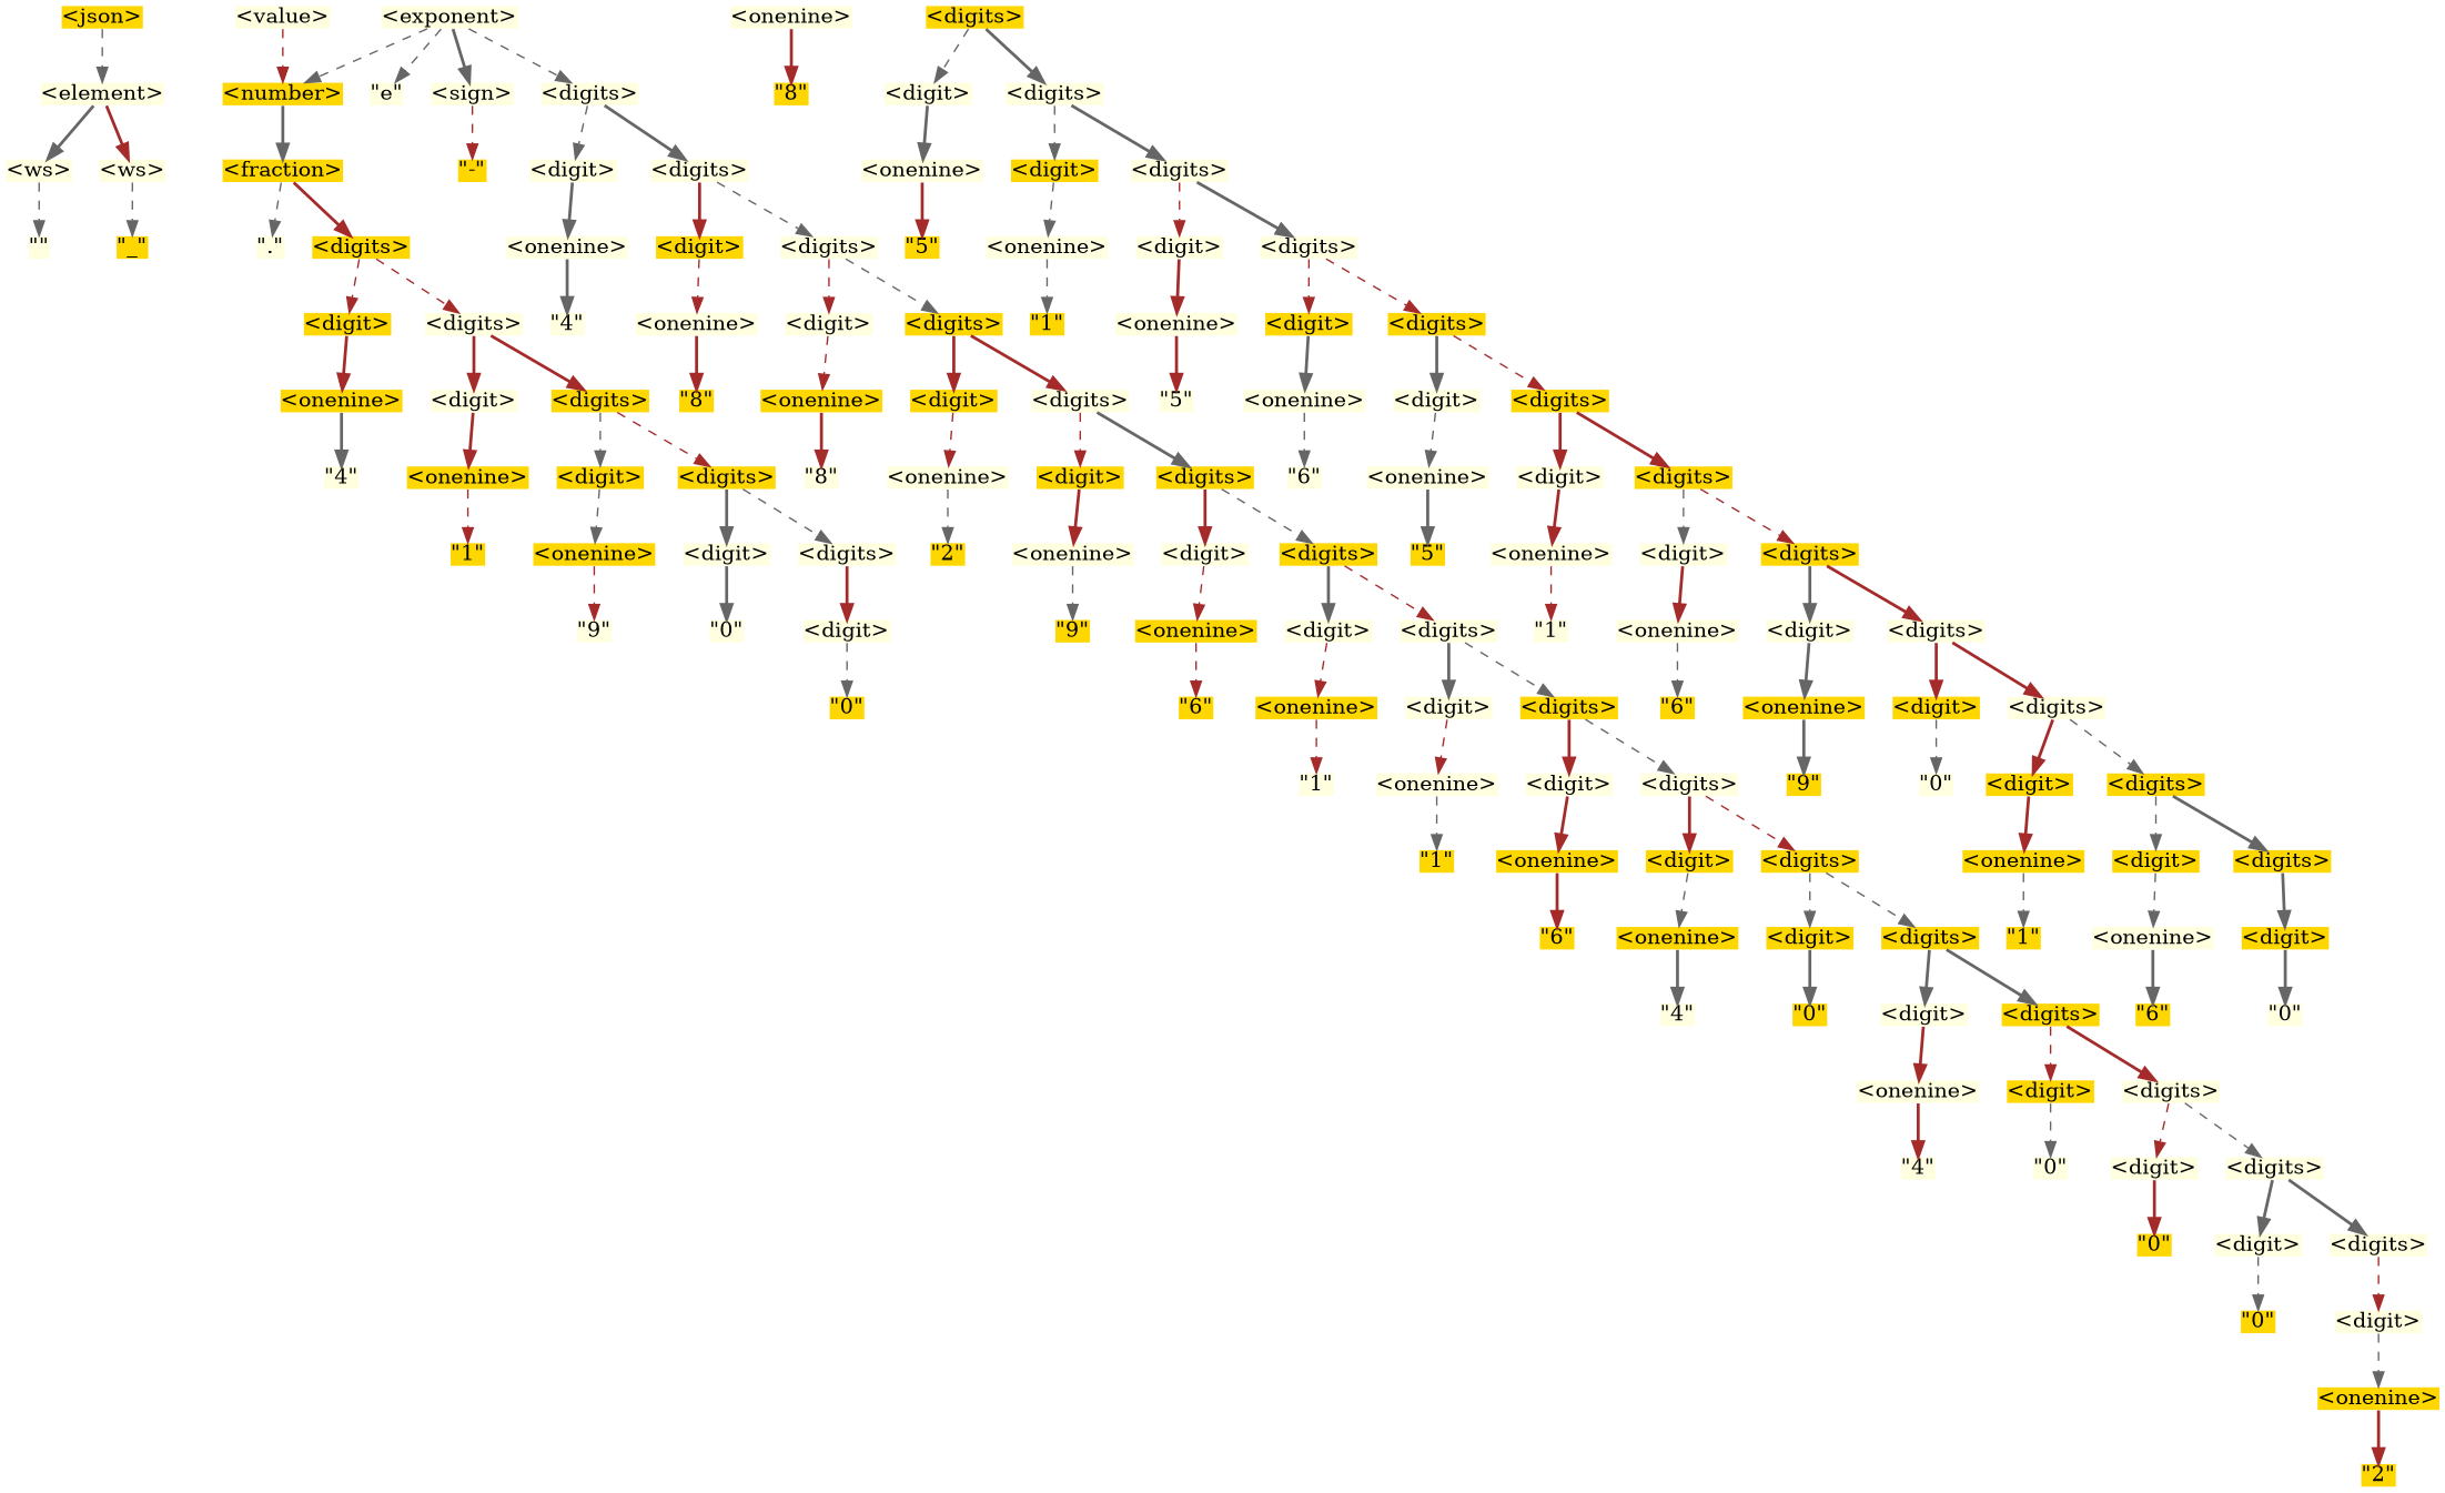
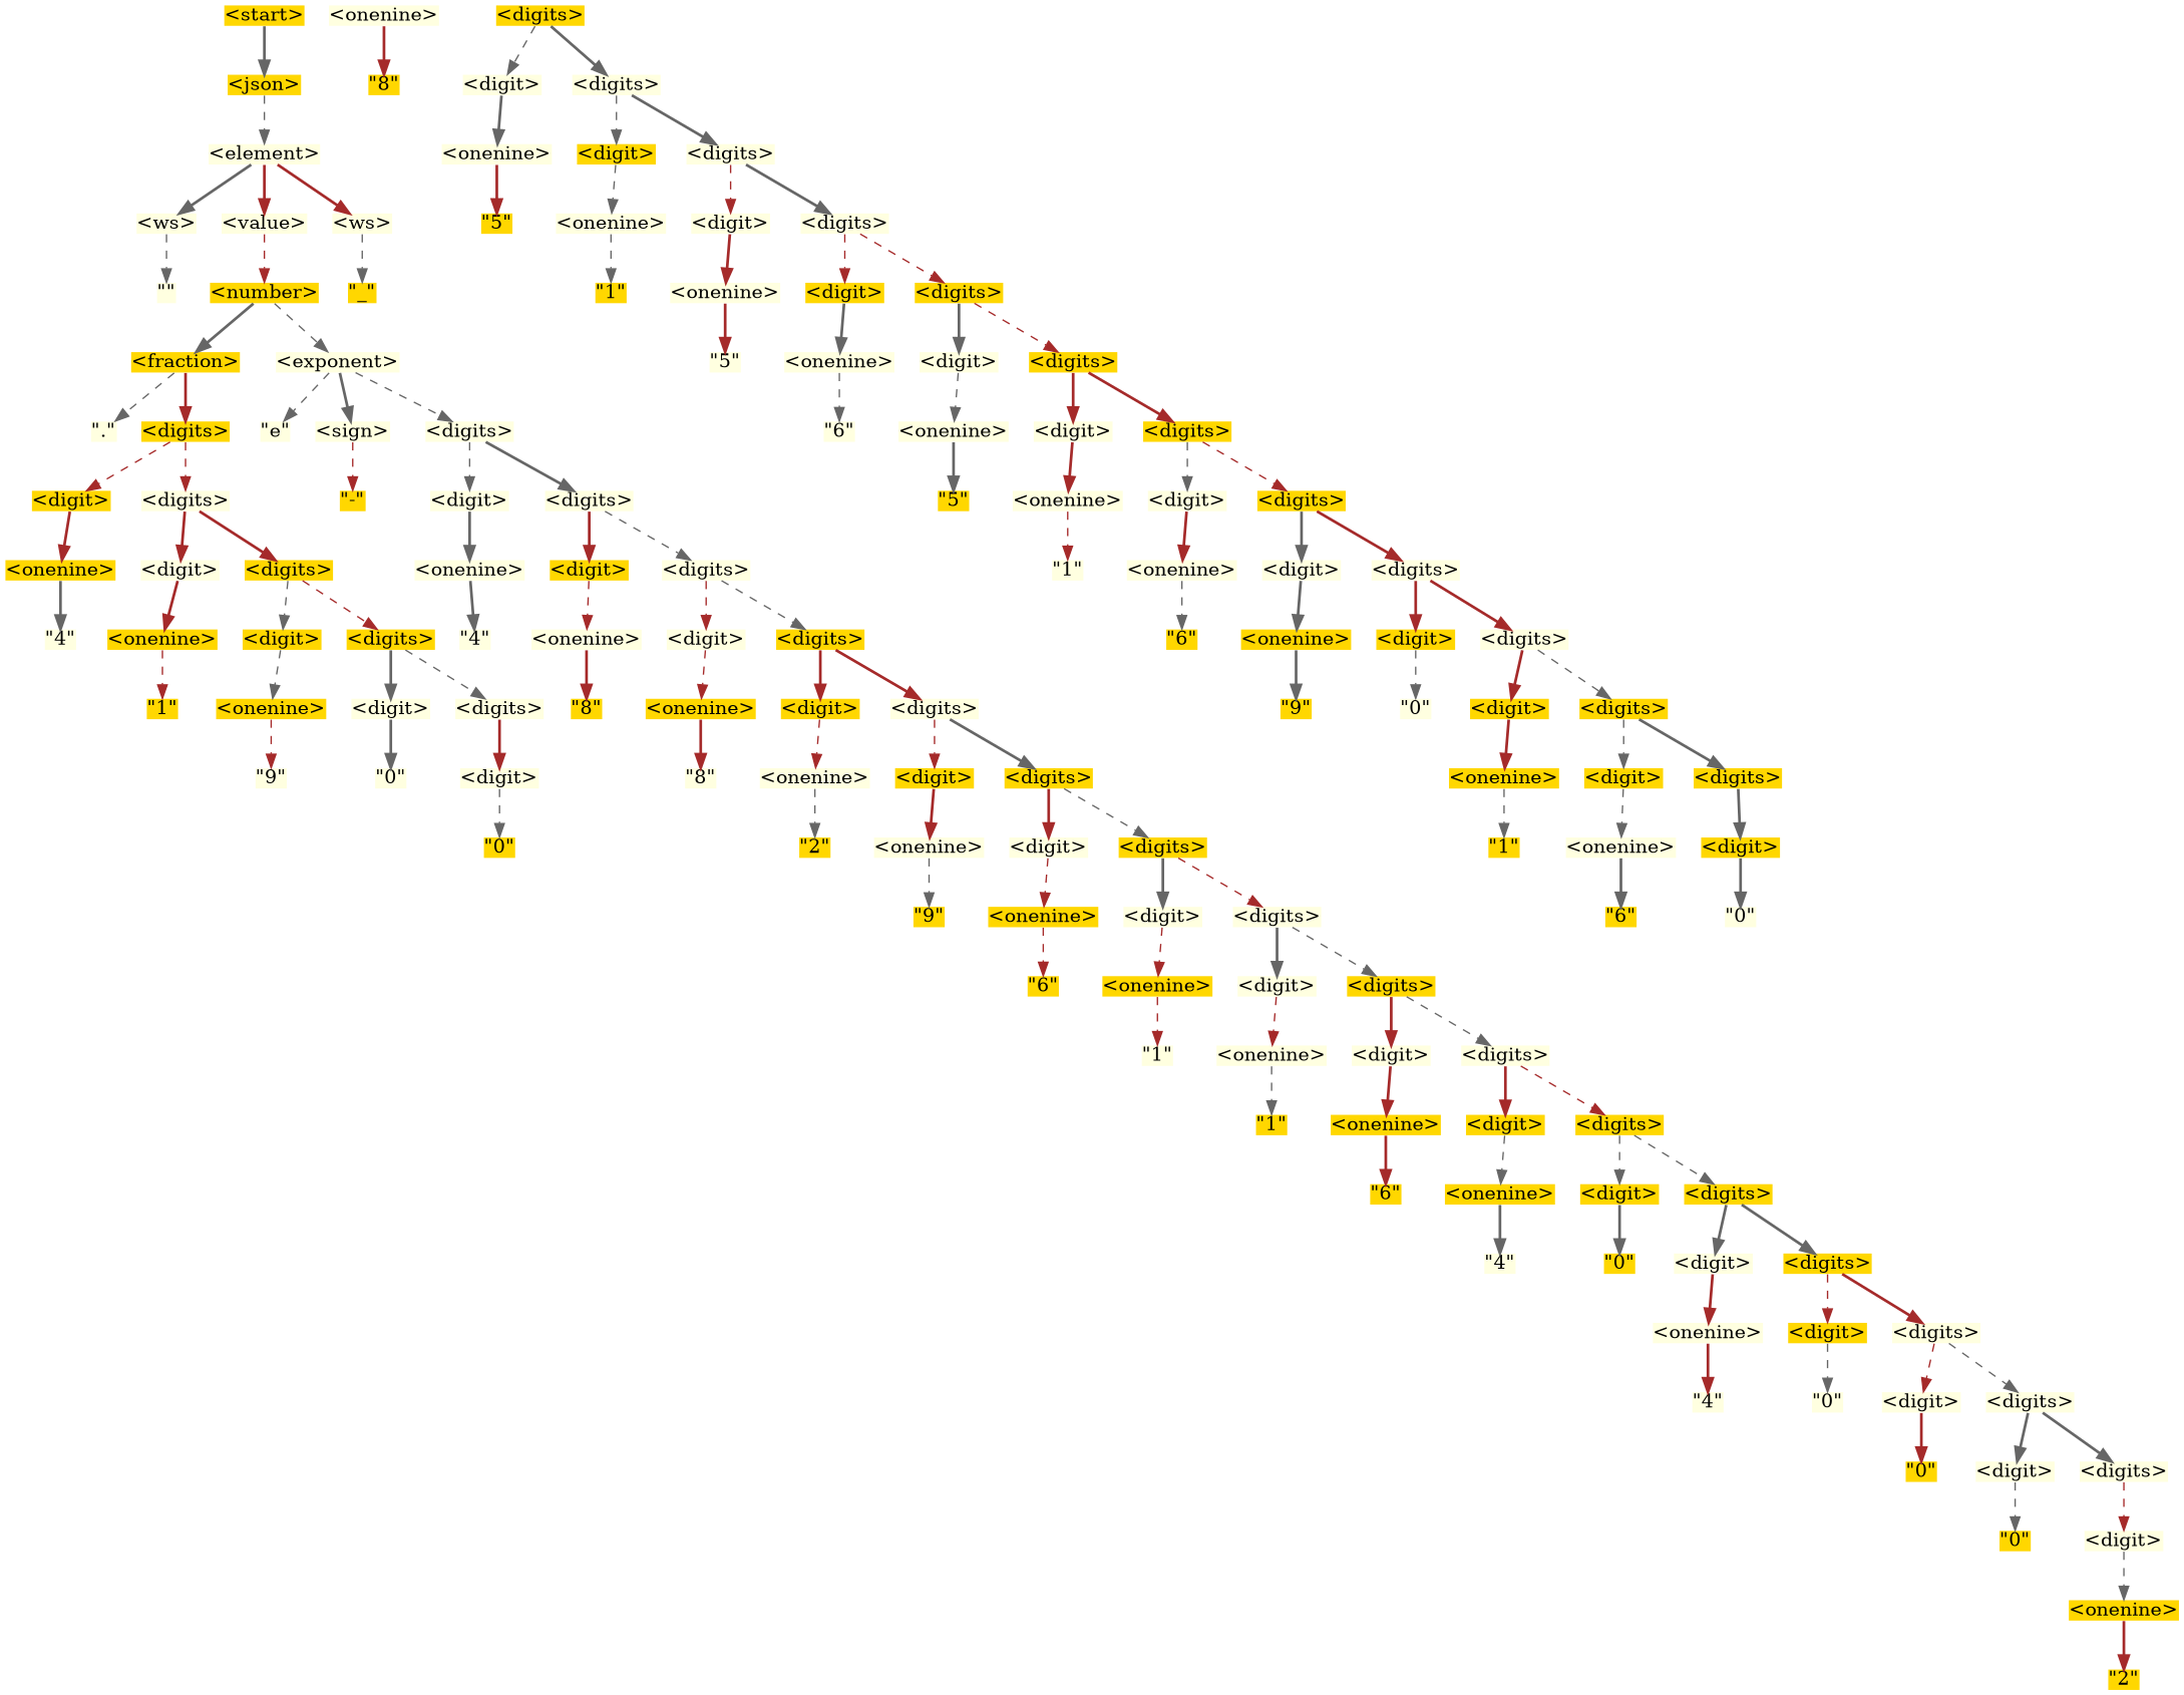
  digraph {
    node [fillcolor=lightyellow shape=plain style=filled]
    edge [color=gray40 style=bold]
+   n1 [fillcolor=gold label="\<start\>"]
    n2 [fillcolor=gold label="\<json\>"]
    n3 [label="\<element\>"]
    n4 [label="\<ws\>"]
    n5 [label="\<value\>"]
    n6 [label="\<ws\>"]
    n7 [label="\"\""]
    n8 [fillcolor=gold label="\<number\>"]
    n9 [fillcolor=gold label="\"_\""]
    n10 [fillcolor=gold label="\<fraction\>"]
    n11 [label="\<exponent\>"]
    n12 [label="\".\""]
    n13 [fillcolor=gold label="\<digits\>"]
    n14 [label="\"e\""]
    n15 [label="\<sign\>"]
    n16 [label="\<digits\>"]
    n17 [label="\<onenine\>"]
    n18 [fillcolor=gold label="\"8\""]
    n19 [fillcolor=gold label="\<digits\>"]
    n20 [label="\<digit\>"]
    n21 [label="\<digits\>"]
    n22 [fillcolor=gold label="\<digit\>"]
    n23 [label="\<digits\>"]
    n24 [fillcolor=gold label="\"-\""]
    n25 [label="\<digit\>"]
    n26 [label="\<digits\>"]
    n27 [label="\<onenine\>"]
    n28 [fillcolor=gold label="\<digit\>"]
    n29 [label="\<digits\>"]
    n30 [fillcolor=gold label="\<onenine\>"]
    n31 [label="\<digit\>"]
    n32 [fillcolor=gold label="\<digits\>"]
    n33 [label="\<onenine\>"]
    n34 [fillcolor=gold label="\<digit\>"]
    n35 [label="\<digits\>"]
    n36 [fillcolor=gold label="\"5\""]
    n37 [label="\<onenine\>"]
    n38 [label="\<digit\>"]
    n39 [label="\<digits\>"]
    n40 [label="\"4\""]
    n41 [fillcolor=gold label="\<onenine\>"]
    n42 [fillcolor=gold label="\<digit\>"]
    n43 [fillcolor=gold label="\<digits\>"]
    n44 [label="\"4\""]
    n45 [label="\<onenine\>"]
    n46 [label="\<digit\>"]
    n47 [fillcolor=gold label="\<digits\>"]
    n48 [fillcolor=gold label="\"1\""]
    n49 [label="\<onenine\>"]
    n50 [fillcolor=gold label="\<digit\>"]
    n51 [fillcolor=gold label="\<digits\>"]
    n52 [fillcolor=gold label="\"1\""]
    n53 [fillcolor=gold label="\<onenine\>"]
    n54 [label="\<digit\>"]
    n55 [label="\<digits\>"]
    n56 [fillcolor=gold label="\"8\""]
    n57 [fillcolor=gold label="\<onenine\>"]
    n58 [fillcolor=gold label="\<digit\>"]
    n59 [label="\<digits\>"]
    n60 [label="\"5\""]
    n61 [label="\<onenine\>"]
    n62 [label="\<digit\>"]
    n63 [fillcolor=gold label="\<digits\>"]
    n64 [label="\"9\""]
    n65 [label="\"0\""]
    n66 [label="\<digit\>"]
    n67 [label="\"8\""]
    n68 [label="\<onenine\>"]
    n69 [fillcolor=gold label="\<digit\>"]
    n70 [fillcolor=gold label="\<digits\>"]
    n71 [label="\"6\""]
    n72 [label="\<onenine\>"]
    n73 [label="\<digit\>"]
    n74 [fillcolor=gold label="\<digits\>"]
    n75 [fillcolor=gold label="\"0\""]
    n76 [fillcolor=gold label="\"2\""]
    n77 [label="\<onenine\>"]
    n78 [label="\<digit\>"]
    n79 [fillcolor=gold label="\<digits\>"]
    n80 [fillcolor=gold label="\"5\""]
    n81 [label="\<onenine\>"]
    n82 [label="\<digit\>"]
    n83 [fillcolor=gold label="\<digits\>"]
    n84 [fillcolor=gold label="\"9\""]
    n85 [fillcolor=gold label="\<onenine\>"]
    n86 [label="\<digit\>"]
    n87 [label="\<digits\>"]
    n88 [label="\"1\""]
    n89 [label="\<onenine\>"]
    n90 [label="\<digit\>"]
    n91 [label="\<digits\>"]
    n92 [fillcolor=gold label="\"6\""]
    n93 [fillcolor=gold label="\<onenine\>"]
    n94 [label="\<digit\>"]
    n95 [fillcolor=gold label="\<digits\>"]
    n96 [fillcolor=gold label="\"6\""]
    n97 [fillcolor=gold label="\<onenine\>"]
    n98 [fillcolor=gold label="\<digit\>"]
    n99 [label="\<digits\>"]
    n100 [label="\"1\""]
    n101 [label="\<onenine\>"]
    n102 [label="\<digit\>"]
    n103 [label="\<digits\>"]
    n104 [fillcolor=gold label="\"9\""]
    n105 [label="\"0\""]
    n106 [fillcolor=gold label="\<digit\>"]
    n107 [fillcolor=gold label="\<digits\>"]
    n108 [fillcolor=gold label="\"1\""]
    n109 [fillcolor=gold label="\<onenine\>"]
    n110 [fillcolor=gold label="\<digit\>"]
    n111 [fillcolor=gold label="\<digits\>"]
    n112 [fillcolor=gold label="\<onenine\>"]
    n113 [fillcolor=gold label="\<digit\>"]
    n114 [fillcolor=gold label="\<digits\>"]
    n115 [fillcolor=gold label="\"6\""]
    n116 [fillcolor=gold label="\<onenine\>"]
    n117 [fillcolor=gold label="\<digit\>"]
    n118 [fillcolor=gold label="\<digits\>"]
    n119 [fillcolor=gold label="\"1\""]
    n120 [label="\<onenine\>"]
    n121 [fillcolor=gold label="\<digit\>"]
    n122 [label="\"4\""]
    n123 [fillcolor=gold label="\"0\""]
    n124 [label="\<digit\>"]
    n125 [fillcolor=gold label="\<digits\>"]
    n126 [fillcolor=gold label="\"6\""]
    n127 [label="\"0\""]
    n128 [label="\<onenine\>"]
    n129 [fillcolor=gold label="\<digit\>"]
    n130 [label="\<digits\>"]
    n131 [label="\"4\""]
    n132 [label="\"0\""]
    n133 [label="\<digit\>"]
    n134 [label="\<digits\>"]
    n135 [fillcolor=gold label="\"0\""]
    n136 [label="\<digit\>"]
    n137 [label="\<digits\>"]
    n138 [fillcolor=gold label="\"0\""]
    n139 [label="\<digit\>"]
    n140 [fillcolor=gold label="\<onenine\>"]
    n141 [fillcolor=gold label="\"2\""]
+   n1 -> n2
    n2 -> n3 [style=dashed]
    n3 -> n4
+   n3 -> n5 [color=brown]
    n3 -> n6 [color=brown]
    n4 -> n7 [style=dashed]
    n5 -> n8 [color=brown style=dashed]
    n6 -> n9 [style=dashed]
    n8 -> n10
-   n11 -> n8 [style=dashed]
+   n8 -> n11 [style=dashed]
    n10 -> n12 [style=dashed]
    n10 -> n13 [color=brown]
    n11 -> n14 [style=dashed]
    n11 -> n15
    n11 -> n16 [style=dashed]
    n13 -> n22 [color=brown style=dashed]
    n13 -> n23 [color=brown style=dashed]
    n15 -> n24 [color=brown style=dashed]
    n16 -> n25 [style=dashed]
    n16 -> n26
    n17 -> n18 [color=brown]
    n19 -> n20 [style=dashed]
    n19 -> n21
    n20 -> n27
    n21 -> n28 [style=dashed]
    n21 -> n29
    n22 -> n30 [color=brown]
    n23 -> n31 [color=brown]
    n23 -> n32 [color=brown]
    n25 -> n33
    n26 -> n34 [color=brown]
    n26 -> n35 [style=dashed]
    n27 -> n36 [color=brown]
    n28 -> n37 [style=dashed]
    n29 -> n38 [color=brown style=dashed]
    n29 -> n39
    n30 -> n40
    n31 -> n41 [color=brown]
    n32 -> n42 [style=dashed]
    n32 -> n43 [color=brown style=dashed]
    n33 -> n44
    n34 -> n45 [color=brown style=dashed]
    n35 -> n46 [color=brown style=dashed]
    n35 -> n47 [style=dashed]
    n37 -> n48 [style=dashed]
    n38 -> n49 [color=brown]
    n39 -> n50 [color=brown style=dashed]
    n39 -> n51 [color=brown style=dashed]
    n41 -> n52 [color=brown style=dashed]
    n42 -> n53 [style=dashed]
    n43 -> n54
    n43 -> n55 [style=dashed]
    n45 -> n56 [color=brown]
    n46 -> n57 [color=brown style=dashed]
    n47 -> n58 [color=brown]
    n47 -> n59 [color=brown]
    n49 -> n60 [color=brown]
    n50 -> n61
    n51 -> n62
    n51 -> n63 [color=brown style=dashed]
    n53 -> n64 [color=brown style=dashed]
    n54 -> n65
    n55 -> n66 [color=brown]
    n57 -> n67 [color=brown]
    n58 -> n68 [color=brown style=dashed]
    n59 -> n69 [color=brown style=dashed]
    n59 -> n70
    n61 -> n71 [style=dashed]
    n62 -> n72 [style=dashed]
    n63 -> n73 [color=brown]
    n63 -> n74 [color=brown]
    n66 -> n75 [style=dashed]
    n68 -> n76 [style=dashed]
    n69 -> n77 [color=brown]
    n70 -> n78 [color=brown]
    n70 -> n79 [style=dashed]
    n72 -> n80
    n73 -> n81 [color=brown]
    n74 -> n82 [style=dashed]
    n74 -> n83 [color=brown style=dashed]
    n77 -> n84 [style=dashed]
    n78 -> n85 [color=brown style=dashed]
    n79 -> n86
    n79 -> n87 [color=brown style=dashed]
    n81 -> n88 [color=brown style=dashed]
    n82 -> n89 [color=brown]
    n83 -> n90
    n83 -> n91 [color=brown]
    n85 -> n92 [color=brown style=dashed]
    n86 -> n93 [color=brown style=dashed]
    n87 -> n94
    n87 -> n95 [style=dashed]
    n89 -> n96 [style=dashed]
    n90 -> n97
    n91 -> n98 [color=brown]
    n91 -> n99 [color=brown]
    n93 -> n100 [color=brown style=dashed]
    n94 -> n101 [color=brown style=dashed]
    n95 -> n102 [color=brown]
    n95 -> n103 [style=dashed]
    n97 -> n104
    n98 -> n105 [style=dashed]
    n99 -> n106 [color=brown]
    n99 -> n107 [style=dashed]
    n101 -> n108 [style=dashed]
    n102 -> n109 [color=brown]
    n103 -> n110 [color=brown]
    n103 -> n111 [color=brown style=dashed]
    n106 -> n112 [color=brown]
    n107 -> n113 [style=dashed]
    n107 -> n114
    n109 -> n115 [color=brown]
    n110 -> n116 [style=dashed]
    n111 -> n117 [style=dashed]
    n111 -> n118 [style=dashed]
    n112 -> n119 [style=dashed]
    n113 -> n120 [style=dashed]
    n114 -> n121
    n116 -> n122
    n117 -> n123
    n118 -> n124
    n118 -> n125
    n120 -> n126
    n121 -> n127
    n124 -> n128 [color=brown]
    n125 -> n129 [color=brown style=dashed]
    n125 -> n130 [color=brown]
    n128 -> n131 [color=brown]
    n129 -> n132 [style=dashed]
    n130 -> n133 [color=brown style=dashed]
    n130 -> n134 [style=dashed]
    n133 -> n135 [color=brown]
    n134 -> n136
    n134 -> n137
    n136 -> n138 [style=dashed]
    n137 -> n139 [color=brown style=dashed]
    n139 -> n140 [style=dashed]
    n140 -> n141 [color=brown]
  }
